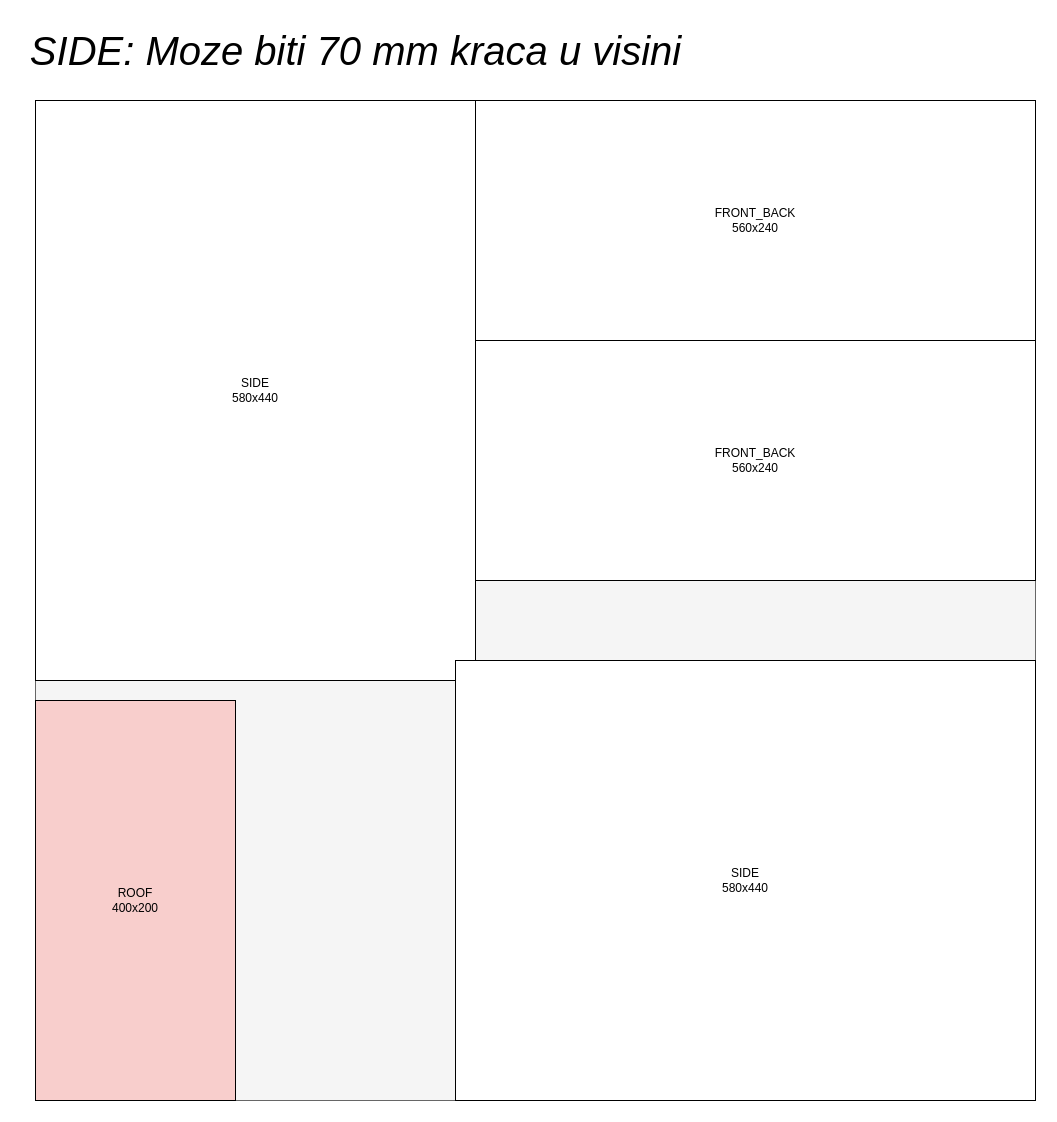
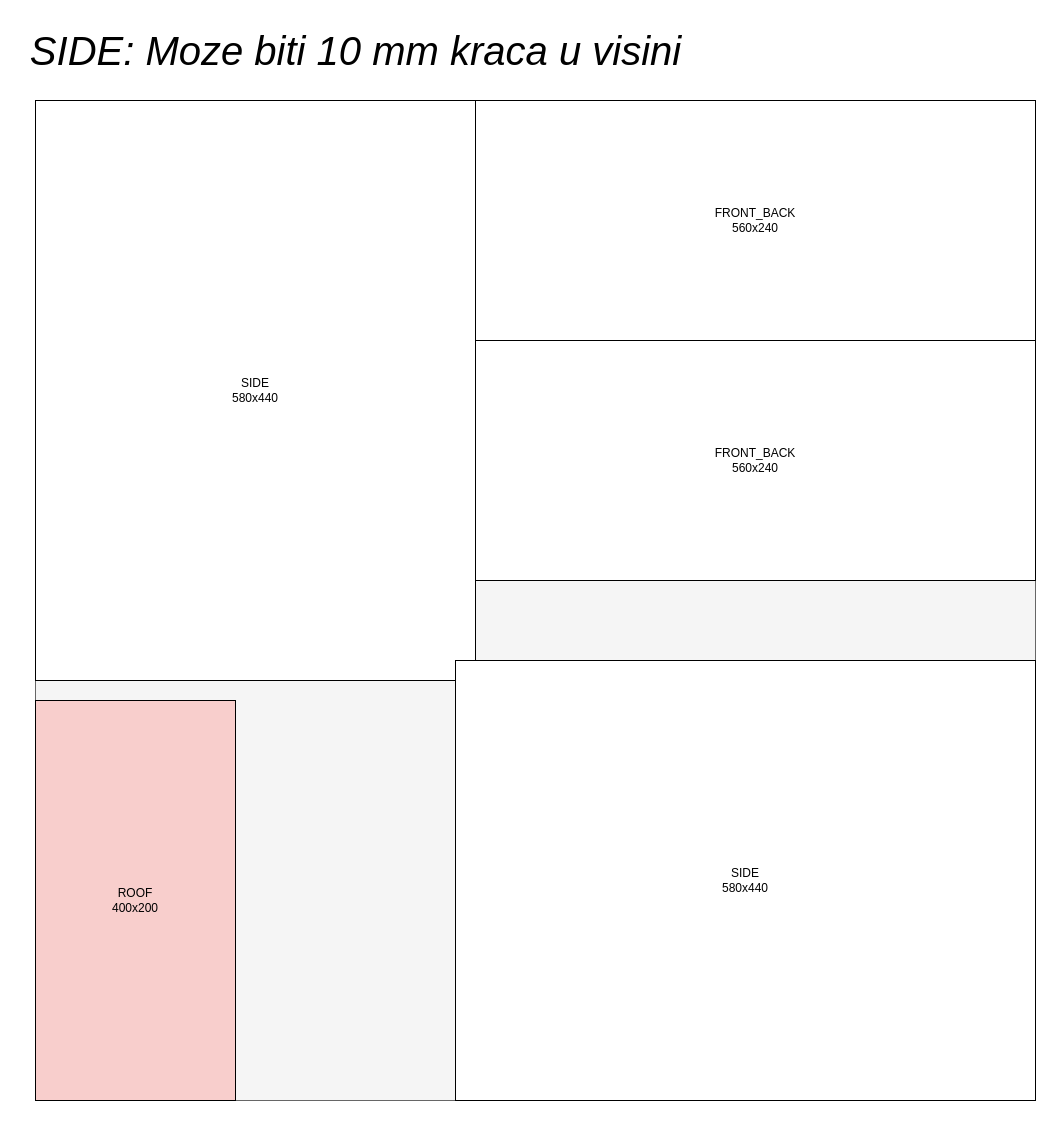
  <mxCell id="0" />
  <mxCell id="1" parent="0" />
  <mxCell id="2" value="&lt;font style=&quot;font-size: 29px;&quot;&gt;1000x1000&lt;/font&gt;" style="rounded=0;whiteSpace=wrap;html=1;verticalAlign=top;fillColor=#f5f5f5;fontColor=#333333;strokeColor=#666666;" vertex="1" parent="1"><mxGeometry x="35" y="100" width="1000" height="1000" as="geometry" /></mxCell>
  <mxCell id="3" value="SIDE&lt;div&gt;580x440&lt;/div&gt;" style="rounded=0;whiteSpace=wrap;html=1;" vertex="1" parent="1"><mxGeometry x="35" y="100" width="440" height="580" as="geometry" /></mxCell>
  <mxCell id="4" value="FRONT_BACK&lt;div&gt;560x240&lt;/div&gt;" style="rounded=0;whiteSpace=wrap;html=1;direction=south;" vertex="1" parent="1"><mxGeometry x="475" y="340" width="560" height="240" as="geometry" /></mxCell>
  <mxCell id="5" value="ROOF&lt;div&gt;400x200&lt;/div&gt;" style="rounded=0;whiteSpace=wrap;html=1;fillColor=#f8cecc;" vertex="1" parent="1"><mxGeometry x="35" y="700" width="200" height="400" as="geometry" /></mxCell>
  <mxCell id="6" value="FRONT_BACK&lt;div&gt;560x240&lt;/div&gt;" style="rounded=0;whiteSpace=wrap;html=1;direction=south;" vertex="1" parent="1"><mxGeometry x="475" y="100" width="560" height="240" as="geometry" /></mxCell>
  <mxCell id="7" value="SIDE&lt;div&gt;580x440&lt;/div&gt;" style="rounded=0;whiteSpace=wrap;html=1;direction=south;" vertex="1" parent="1"><mxGeometry x="455" y="660" width="580" height="440" as="geometry" /></mxCell>
- <mxCell id="8" value="&lt;font style=&quot;font-size: 40px;&quot;&gt;SIDE: Moze biti 70 mm kraca u visini&lt;/font&gt;" style="text;html=1;align=center;verticalAlign=middle;resizable=0;points=[];autosize=1;strokeColor=none;fillColor=none;fontStyle=2" vertex="1" parent="1"><mxGeometry x="20" y="20" width="670" height="60" as="geometry" /></mxCell>
+ <mxCell id="8" value="&lt;font style=&quot;font-size: 40px;&quot;&gt;SIDE: Moze biti 10 mm kraca u visini&lt;/font&gt;" style="text;html=1;align=center;verticalAlign=middle;resizable=0;points=[];autosize=1;strokeColor=none;fillColor=none;fontStyle=2" vertex="1" parent="1"><mxGeometry x="20" y="20" width="670" height="60" as="geometry" /></mxCell>
